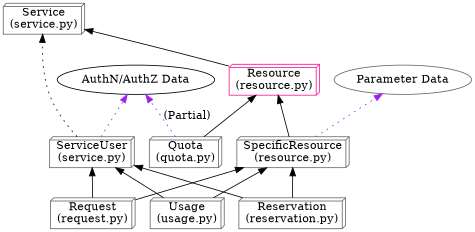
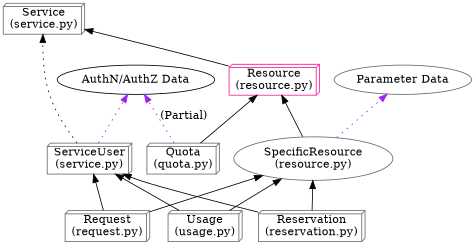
  digraph {
    rankdir=BT
    node [color=gray40 shape=box3d]
    n1 [label="Quota\n(quota.py)"]
    n2 [color=deeppink label="Resource\n(resource.py)"]
    n3 [color=black label="AuthN/AuthZ Data" shape=oval]
    n4 [label="Service\n(service.py)"]
    n5 [label="Request\n(request.py)"]
-   n6 [label="SpecificResource\n(resource.py)"]
+   n6 [label="SpecificResource\n(resource.py)" shape=ellipse]
    n7 [label="ServiceUser\n(service.py)"]
    n8 [label="Parameter Data" shape=oval]
    n9 [label="Reservation\n(reservation.py)"]
    n10 [label="Usage\n(usage.py)"]
    n1 -> n2
    n1 -> n3 [color=purple label="(Partial)" style=dotted]
    n2 -> n4
    n5 -> n6
    n5 -> n7
    n6 -> n2
    n6 -> n8 [color=purple style=dotted]
    n7 -> n3 [color=purple style=dotted]
    n7 -> n4 [style=dotted]
    n9 -> n6
    n9 -> n7
    n10 -> n6
    n10 -> n7
  }
